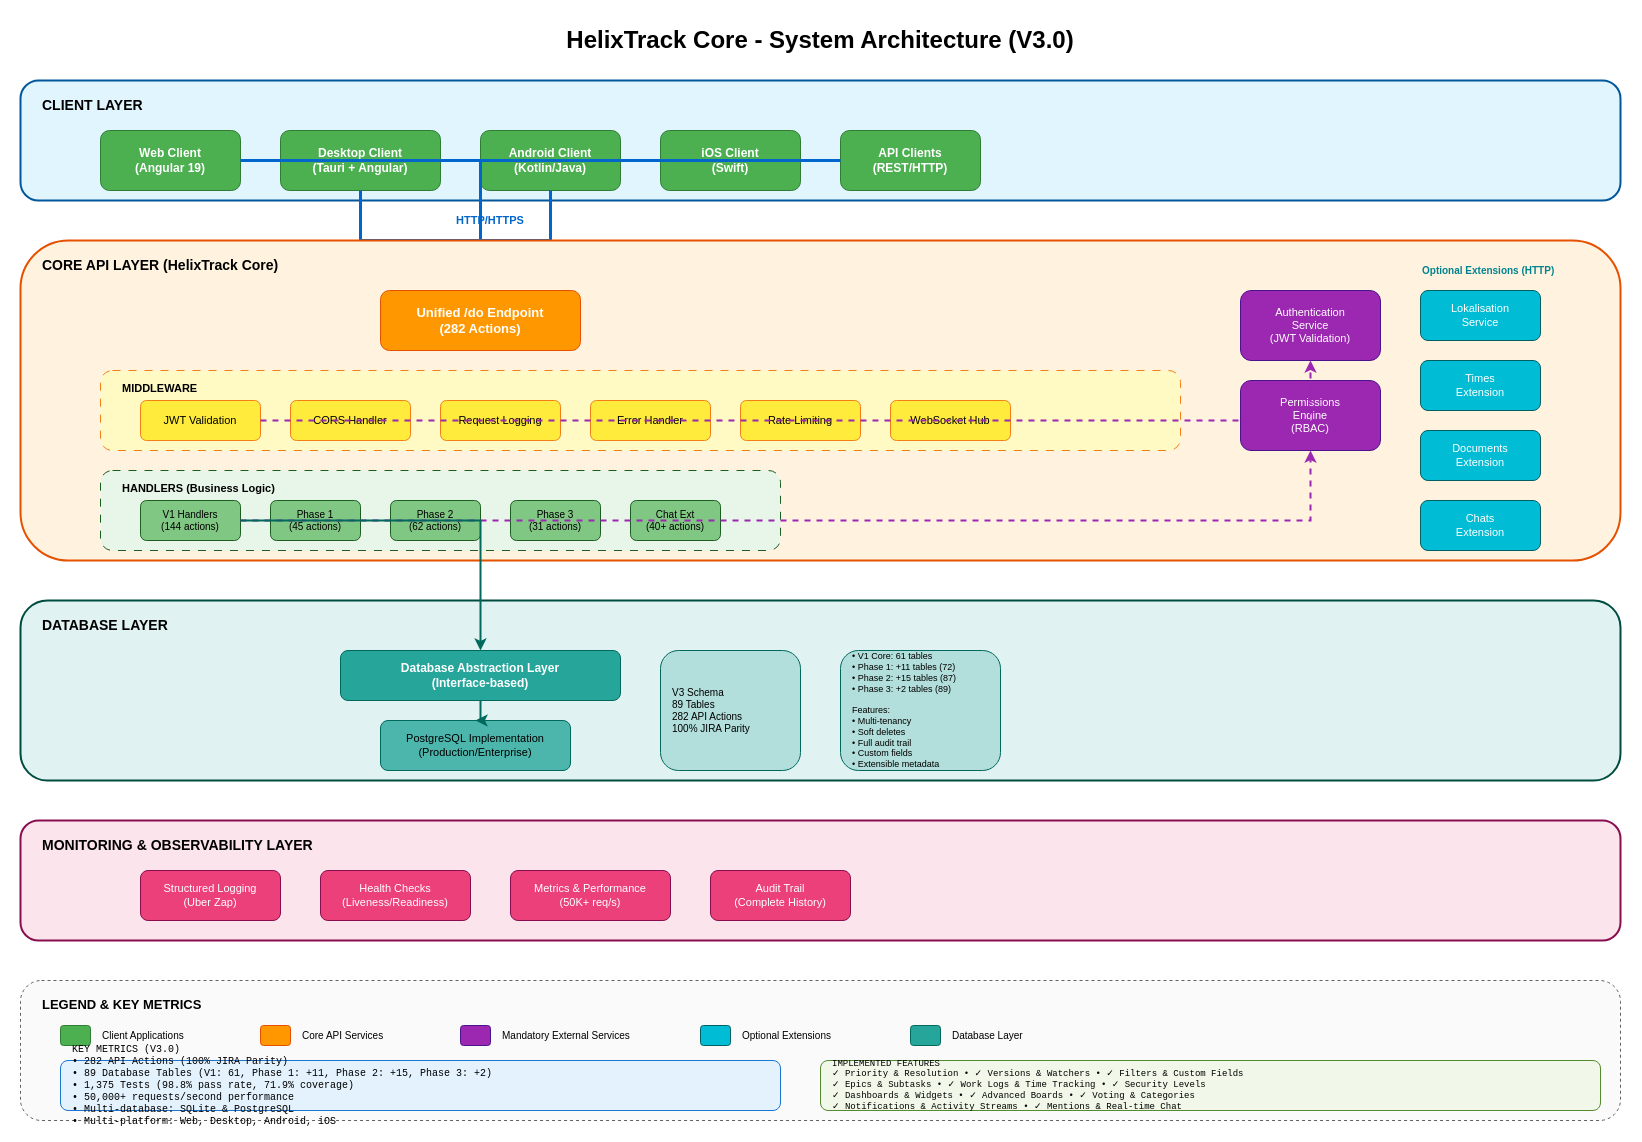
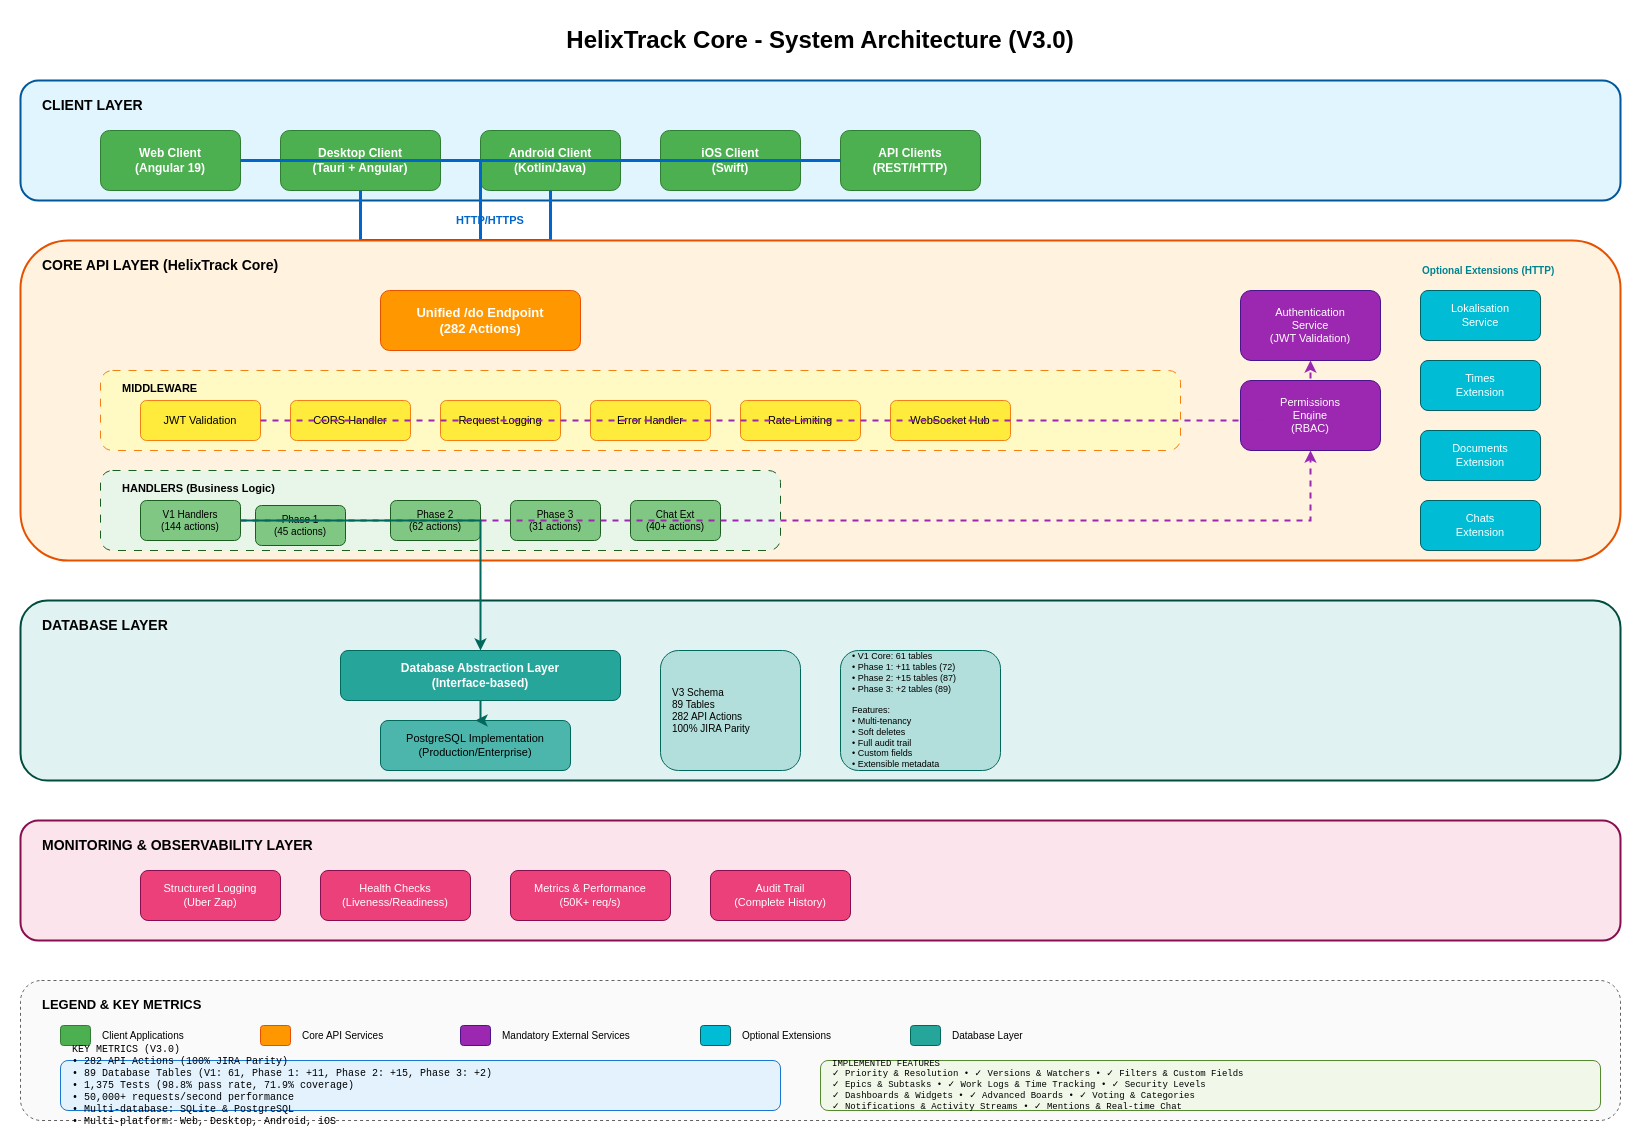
  <mxCell id="0" />
  <mxCell id="1" parent="0" />
  <mxCell id="2" value="HelixTrack Core - System Architecture (V3.0)" style="text;html=1;strokeColor=none;fillColor=none;align=center;verticalAlign=middle;whiteSpace=wrap;rounded=0;fontSize=24;fontStyle=1" vertex="1" parent="1"><mxGeometry x="520" y="20" width="600" height="40" as="geometry" /></mxCell>
  <mxCell id="3" value="" style="rounded=1;whiteSpace=wrap;html=1;fillColor=#e1f5fe;strokeColor=#01579b;strokeWidth=2;" vertex="1" parent="1"><mxGeometry x="20" y="80" width="1600" height="120" as="geometry" /></mxCell>
  <mxCell id="4" value="CLIENT LAYER" style="text;html=1;strokeColor=none;fillColor=none;align=left;verticalAlign=top;whiteSpace=wrap;rounded=0;fontSize=14;fontStyle=1" vertex="1" parent="1"><mxGeometry x="40" y="90" width="200" height="30" as="geometry" /></mxCell>
  <mxCell id="5" value="Web Client&#10;(Angular 19)" style="rounded=1;whiteSpace=wrap;html=1;fillColor=#4CAF50;strokeColor=#2E7D32;fontColor=#FFFFFF;fontSize=12;fontStyle=1" vertex="1" parent="1"><mxGeometry x="100" y="130" width="140" height="60" as="geometry" /></mxCell>
  <mxCell id="6" value="Desktop Client&#10;(Tauri + Angular)" style="rounded=1;whiteSpace=wrap;html=1;fillColor=#4CAF50;strokeColor=#2E7D32;fontColor=#FFFFFF;fontSize=12;fontStyle=1" vertex="1" parent="1"><mxGeometry x="280" y="130" width="160" height="60" as="geometry" /></mxCell>
  <mxCell id="7" value="Android Client&#10;(Kotlin/Java)" style="rounded=1;whiteSpace=wrap;html=1;fillColor=#4CAF50;strokeColor=#2E7D32;fontColor=#FFFFFF;fontSize=12;fontStyle=1" vertex="1" parent="1"><mxGeometry x="480" y="130" width="140" height="60" as="geometry" /></mxCell>
  <mxCell id="8" value="iOS Client&#10;(Swift)" style="rounded=1;whiteSpace=wrap;html=1;fillColor=#4CAF50;strokeColor=#2E7D32;fontColor=#FFFFFF;fontSize=12;fontStyle=1" vertex="1" parent="1"><mxGeometry x="660" y="130" width="140" height="60" as="geometry" /></mxCell>
  <mxCell id="9" value="API Clients&#10;(REST/HTTP)" style="rounded=1;whiteSpace=wrap;html=1;fillColor=#4CAF50;strokeColor=#2E7D32;fontColor=#FFFFFF;fontSize=12;fontStyle=1" vertex="1" parent="1"><mxGeometry x="840" y="130" width="140" height="60" as="geometry" /></mxCell>
  <mxCell id="10" style="edgeStyle=orthogonalEdgeStyle;rounded=0;orthogonalLoop=1;jettySize=auto;html=1;strokeWidth=3;strokeColor=#0066CC;" edge="1" parent="1" source="5" target="18"><mxGeometry relative="1" as="geometry" /></mxCell>
  <mxCell id="11" style="edgeStyle=orthogonalEdgeStyle;rounded=0;orthogonalLoop=1;jettySize=auto;html=1;strokeWidth=3;strokeColor=#0066CC;" edge="1" parent="1" source="6" target="18"><mxGeometry relative="1" as="geometry" /></mxCell>
  <mxCell id="12" style="edgeStyle=orthogonalEdgeStyle;rounded=0;orthogonalLoop=1;jettySize=auto;html=1;strokeWidth=3;strokeColor=#0066CC;" edge="1" parent="1" source="7" target="18"><mxGeometry relative="1" as="geometry" /></mxCell>
  <mxCell id="13" style="edgeStyle=orthogonalEdgeStyle;rounded=0;orthogonalLoop=1;jettySize=auto;html=1;strokeWidth=3;strokeColor=#0066CC;" edge="1" parent="1" source="8" target="18"><mxGeometry relative="1" as="geometry" /></mxCell>
  <mxCell id="14" style="edgeStyle=orthogonalEdgeStyle;rounded=0;orthogonalLoop=1;jettySize=auto;html=1;strokeWidth=3;strokeColor=#0066CC;" edge="1" parent="1" source="9" target="18"><mxGeometry relative="1" as="geometry" /></mxCell>
  <mxCell id="15" value="HTTP/HTTPS" style="text;html=1;strokeColor=none;fillColor=none;align=center;verticalAlign=middle;whiteSpace=wrap;rounded=0;fontSize=11;fontColor=#0066CC;fontStyle=1" vertex="1" parent="1"><mxGeometry x="440" y="210" width="100" height="20" as="geometry" /></mxCell>
  <mxCell id="16" value="" style="rounded=1;whiteSpace=wrap;html=1;fillColor=#fff3e0;strokeColor=#e65100;strokeWidth=2;" vertex="1" parent="1"><mxGeometry x="20" y="240" width="1600" height="320" as="geometry" /></mxCell>
  <mxCell id="17" value="CORE API LAYER (HelixTrack Core)" style="text;html=1;strokeColor=none;fillColor=none;align=left;verticalAlign=top;whiteSpace=wrap;rounded=0;fontSize=14;fontStyle=1" vertex="1" parent="1"><mxGeometry x="40" y="250" width="400" height="30" as="geometry" /></mxCell>
  <mxCell id="18" value="Unified /do Endpoint&#10;(282 Actions)" style="rounded=1;whiteSpace=wrap;html=1;fillColor=#FF9800;strokeColor=#E65100;fontColor=#FFFFFF;fontSize=13;fontStyle=1" vertex="1" parent="1"><mxGeometry x="380" y="290" width="200" height="60" as="geometry" /></mxCell>
  <mxCell id="19" value="" style="rounded=1;whiteSpace=wrap;html=1;fillColor=#FFF9C4;strokeColor=#F57F17;dashed=1;dashPattern=8 8;" vertex="1" parent="1"><mxGeometry x="100" y="370" width="1080" height="80" as="geometry" /></mxCell>
  <mxCell id="20" value="MIDDLEWARE" style="text;html=1;strokeColor=none;fillColor=none;align=left;verticalAlign=top;whiteSpace=wrap;rounded=0;fontSize=11;fontStyle=1" vertex="1" parent="1"><mxGeometry x="120" y="375" width="120" height="20" as="geometry" /></mxCell>
  <mxCell id="21" value="JWT Validation" style="rounded=1;whiteSpace=wrap;html=1;fillColor=#FFEB3B;strokeColor=#F57F17;fontSize=11;" vertex="1" parent="1"><mxGeometry x="140" y="400" width="120" height="40" as="geometry" /></mxCell>
  <mxCell id="22" value="CORS Handler" style="rounded=1;whiteSpace=wrap;html=1;fillColor=#FFEB3B;strokeColor=#F57F17;fontSize=11;" vertex="1" parent="1"><mxGeometry x="290" y="400" width="120" height="40" as="geometry" /></mxCell>
  <mxCell id="23" value="Request Logging" style="rounded=1;whiteSpace=wrap;html=1;fillColor=#FFEB3B;strokeColor=#F57F17;fontSize=11;" vertex="1" parent="1"><mxGeometry x="440" y="400" width="120" height="40" as="geometry" /></mxCell>
  <mxCell id="24" value="Error Handler" style="rounded=1;whiteSpace=wrap;html=1;fillColor=#FFEB3B;strokeColor=#F57F17;fontSize=11;" vertex="1" parent="1"><mxGeometry x="590" y="400" width="120" height="40" as="geometry" /></mxCell>
  <mxCell id="25" value="Rate Limiting" style="rounded=1;whiteSpace=wrap;html=1;fillColor=#FFEB3B;strokeColor=#F57F17;fontSize=11;" vertex="1" parent="1"><mxGeometry x="740" y="400" width="120" height="40" as="geometry" /></mxCell>
  <mxCell id="26" value="WebSocket Hub" style="rounded=1;whiteSpace=wrap;html=1;fillColor=#FFEB3B;strokeColor=#F57F17;fontSize=11;" vertex="1" parent="1"><mxGeometry x="890" y="400" width="120" height="40" as="geometry" /></mxCell>
  <mxCell id="27" value="" style="rounded=1;whiteSpace=wrap;html=1;fillColor=#E8F5E9;strokeColor=#1B5E20;dashed=1;dashPattern=8 8;" vertex="1" parent="1"><mxGeometry x="100" y="470" width="680" height="80" as="geometry" /></mxCell>
  <mxCell id="28" value="HANDLERS (Business Logic)" style="text;html=1;strokeColor=none;fillColor=none;align=left;verticalAlign=top;whiteSpace=wrap;rounded=0;fontSize=11;fontStyle=1" vertex="1" parent="1"><mxGeometry x="120" y="475" width="220" height="20" as="geometry" /></mxCell>
  <mxCell id="29" value="V1 Handlers&#10;(144 actions)" style="rounded=1;whiteSpace=wrap;html=1;fillColor=#81C784;strokeColor=#1B5E20;fontSize=10;" vertex="1" parent="1"><mxGeometry x="140" y="500" width="100" height="40" as="geometry" /></mxCell>
- <mxCell id="30" value="Phase 1&#10;(45 actions)" style="rounded=1;whiteSpace=wrap;html=1;fillColor=#81C784;strokeColor=#1B5E20;fontSize=10;" vertex="1" parent="1"><mxGeometry x="270" y="500" width="90" height="40" as="geometry" /></mxCell>
+ <mxCell id="30" value="Phase 1&#10;(45 actions)" style="rounded=1;whiteSpace=wrap;html=1;fillColor=#81C784;strokeColor=#1B5E20;fontSize=10;" vertex="1" parent="1"><mxGeometry x="255" y="505" width="90" height="40" as="geometry" /></mxCell>
  <mxCell id="31" value="Phase 2&#10;(62 actions)" style="rounded=1;whiteSpace=wrap;html=1;fillColor=#81C784;strokeColor=#1B5E20;fontSize=10;" vertex="1" parent="1"><mxGeometry x="390" y="500" width="90" height="40" as="geometry" /></mxCell>
  <mxCell id="32" value="Phase 3&#10;(31 actions)" style="rounded=1;whiteSpace=wrap;html=1;fillColor=#81C784;strokeColor=#1B5E20;fontSize=10;" vertex="1" parent="1"><mxGeometry x="510" y="500" width="90" height="40" as="geometry" /></mxCell>
  <mxCell id="33" value="Chat Ext&#10;(40+ actions)" style="rounded=1;whiteSpace=wrap;html=1;fillColor=#81C784;strokeColor=#1B5E20;fontSize=10;" vertex="1" parent="1"><mxGeometry x="630" y="500" width="90" height="40" as="geometry" /></mxCell>
  <mxCell id="34" value="Authentication&#10;Service&#10;(JWT Validation)" style="rounded=1;whiteSpace=wrap;html=1;fillColor=#9C27B0;strokeColor=#4A148C;fontColor=#FFFFFF;fontSize=11;" vertex="1" parent="1"><mxGeometry x="1240" y="290" width="140" height="70" as="geometry" /></mxCell>
  <mxCell id="35" value="Permissions&#10;Engine&#10;(RBAC)" style="rounded=1;whiteSpace=wrap;html=1;fillColor=#9C27B0;strokeColor=#4A148C;fontColor=#FFFFFF;fontSize=11;" vertex="1" parent="1"><mxGeometry x="1240" y="380" width="140" height="70" as="geometry" /></mxCell>
  <mxCell id="36" value="Lokalisation&#10;Service" style="rounded=1;whiteSpace=wrap;html=1;fillColor=#00BCD4;strokeColor=#006064;fontColor=#FFFFFF;fontSize=11;" vertex="1" parent="1"><mxGeometry x="1420" y="290" width="120" height="50" as="geometry" /></mxCell>
  <mxCell id="37" value="Times&#10;Extension" style="rounded=1;whiteSpace=wrap;html=1;fillColor=#00BCD4;strokeColor=#006064;fontColor=#FFFFFF;fontSize=11;" vertex="1" parent="1"><mxGeometry x="1420" y="360" width="120" height="50" as="geometry" /></mxCell>
  <mxCell id="38" value="Documents&#10;Extension" style="rounded=1;whiteSpace=wrap;html=1;fillColor=#00BCD4;strokeColor=#006064;fontColor=#FFFFFF;fontSize=11;" vertex="1" parent="1"><mxGeometry x="1420" y="430" width="120" height="50" as="geometry" /></mxCell>
  <mxCell id="39" value="Chats&#10;Extension" style="rounded=1;whiteSpace=wrap;html=1;fillColor=#00BCD4;strokeColor=#006064;fontColor=#FFFFFF;fontSize=11;" vertex="1" parent="1"><mxGeometry x="1420" y="500" width="120" height="50" as="geometry" /></mxCell>
  <mxCell id="40" style="edgeStyle=orthogonalEdgeStyle;rounded=0;orthogonalLoop=1;jettySize=auto;html=1;strokeWidth=2;strokeColor=#9C27B0;dashed=1;" edge="1" parent="1" source="21" target="34"><mxGeometry relative="1" as="geometry" /></mxCell>
  <mxCell id="41" style="edgeStyle=orthogonalEdgeStyle;rounded=0;orthogonalLoop=1;jettySize=auto;html=1;strokeWidth=2;strokeColor=#9C27B0;dashed=1;" edge="1" parent="1" source="29" target="35"><mxGeometry relative="1" as="geometry" /></mxCell>
  <mxCell id="42" value="Optional Extensions (HTTP)" style="text;html=1;strokeColor=none;fillColor=none;align=left;verticalAlign=middle;whiteSpace=wrap;rounded=0;fontSize=10;fontColor=#00838F;fontStyle=1" vertex="1" parent="1"><mxGeometry x="1420" y="260" width="180" height="20" as="geometry" /></mxCell>
  <mxCell id="43" value="" style="rounded=1;whiteSpace=wrap;html=1;fillColor=#e0f2f1;strokeColor=#004d40;strokeWidth=2;" vertex="1" parent="1"><mxGeometry x="20" y="600" width="1600" height="180" as="geometry" /></mxCell>
  <mxCell id="44" value="DATABASE LAYER" style="text;html=1;strokeColor=none;fillColor=none;align=left;verticalAlign=top;whiteSpace=wrap;rounded=0;fontSize=14;fontStyle=1" vertex="1" parent="1"><mxGeometry x="40" y="610" width="200" height="30" as="geometry" /></mxCell>
  <mxCell id="45" value="Database Abstraction Layer&#10;(Interface-based)" style="rounded=1;whiteSpace=wrap;html=1;fillColor=#26A69A;strokeColor=#00695C;fontColor=#FFFFFF;fontSize=12;fontStyle=1" vertex="1" parent="1"><mxGeometry x="340" y="650" width="280" height="50" as="geometry" /></mxCell>
  <mxCell id="46" value="PostgreSQL Implementation&#10;(Production/Enterprise)" style="rounded=1;whiteSpace=wrap;html=1;fillColor=#4DB6AC;strokeColor=#00695C;fontSize=11;" vertex="1" parent="1"><mxGeometry x="380" y="720" width="190" height="50" as="geometry" /></mxCell>
  <mxCell id="47" value="V3 Schema&#10;89 Tables&#10;282 API Actions&#10;100% JIRA Parity" style="rounded=1;whiteSpace=wrap;html=1;fillColor=#B2DFDB;strokeColor=#00695C;fontSize=10;align=left;spacingLeft=10;" vertex="1" parent="1"><mxGeometry x="660" y="650" width="140" height="120" as="geometry" /></mxCell>
  <mxCell id="48" value="• V1 Core: 61 tables&#10;• Phase 1: +11 tables (72)&#10;• Phase 2: +15 tables (87)&#10;• Phase 3: +2 tables (89)&#10;&#10;Features:&#10;• Multi-tenancy&#10;• Soft deletes&#10;• Full audit trail&#10;• Custom fields&#10;• Extensible metadata" style="rounded=1;whiteSpace=wrap;html=1;fillColor=#B2DFDB;strokeColor=#00695C;fontSize=9;align=left;spacingLeft=10;" vertex="1" parent="1"><mxGeometry x="840" y="650" width="160" height="120" as="geometry" /></mxCell>
  <mxCell id="49" style="edgeStyle=orthogonalEdgeStyle;rounded=0;orthogonalLoop=1;jettySize=auto;html=1;strokeWidth=2;strokeColor=#00695C;" edge="1" parent="1" source="29" target="45"><mxGeometry relative="1" as="geometry" /></mxCell>
  <mxCell id="50" style="edgeStyle=orthogonalEdgeStyle;rounded=0;orthogonalLoop=1;jettySize=auto;html=1;strokeWidth=2;strokeColor=#00695C;" edge="1" parent="1" source="45" target="46"><mxGeometry relative="1" as="geometry" /></mxCell>
  <mxCell id="51" value="" style="rounded=1;whiteSpace=wrap;html=1;fillColor=#fce4ec;strokeColor=#880e4f;strokeWidth=2;" vertex="1" parent="1"><mxGeometry x="20" y="820" width="1600" height="120" as="geometry" /></mxCell>
  <mxCell id="52" value="MONITORING &amp; OBSERVABILITY LAYER" style="text;html=1;strokeColor=none;fillColor=none;align=left;verticalAlign=top;whiteSpace=wrap;rounded=0;fontSize=14;fontStyle=1" vertex="1" parent="1"><mxGeometry x="40" y="830" width="400" height="30" as="geometry" /></mxCell>
  <mxCell id="53" value="Structured Logging&#10;(Uber Zap)" style="rounded=1;whiteSpace=wrap;html=1;fillColor=#EC407A;strokeColor=#880E4F;fontColor=#FFFFFF;fontSize=11;" vertex="1" parent="1"><mxGeometry x="140" y="870" width="140" height="50" as="geometry" /></mxCell>
  <mxCell id="54" value="Health Checks&#10;(Liveness/Readiness)" style="rounded=1;whiteSpace=wrap;html=1;fillColor=#EC407A;strokeColor=#880E4F;fontColor=#FFFFFF;fontSize=11;" vertex="1" parent="1"><mxGeometry x="320" y="870" width="150" height="50" as="geometry" /></mxCell>
  <mxCell id="55" value="Metrics &amp; Performance&#10;(50K+ req/s)" style="rounded=1;whiteSpace=wrap;html=1;fillColor=#EC407A;strokeColor=#880E4F;fontColor=#FFFFFF;fontSize=11;" vertex="1" parent="1"><mxGeometry x="510" y="870" width="160" height="50" as="geometry" /></mxCell>
  <mxCell id="56" value="Audit Trail&#10;(Complete History)" style="rounded=1;whiteSpace=wrap;html=1;fillColor=#EC407A;strokeColor=#880E4F;fontColor=#FFFFFF;fontSize=11;" vertex="1" parent="1"><mxGeometry x="710" y="870" width="140" height="50" as="geometry" /></mxCell>
  <mxCell id="57" value="" style="rounded=1;whiteSpace=wrap;html=1;fillColor=#FAFAFA;strokeColor=#616161;dashed=1;" vertex="1" parent="1"><mxGeometry x="20" y="980" width="1600" height="140" as="geometry" /></mxCell>
  <mxCell id="58" value="LEGEND &amp; KEY METRICS" style="text;html=1;strokeColor=none;fillColor=none;align=left;verticalAlign=top;whiteSpace=wrap;rounded=0;fontSize=13;fontStyle=1" vertex="1" parent="1"><mxGeometry x="40" y="990" width="220" height="30" as="geometry" /></mxCell>
  <mxCell id="59" value="" style="rounded=1;whiteSpace=wrap;html=1;fillColor=#4CAF50;strokeColor=#2E7D32;" vertex="1" parent="1"><mxGeometry x="60" y="1025" width="30" height="20" as="geometry" /></mxCell>
  <mxCell id="60" value="Client Applications" style="text;html=1;align=left;verticalAlign=middle;whiteSpace=wrap;fontSize=10;" vertex="1" parent="1"><mxGeometry x="100" y="1020" width="150" height="30" as="geometry" /></mxCell>
  <mxCell id="61" value="" style="rounded=1;whiteSpace=wrap;html=1;fillColor=#FF9800;strokeColor=#E65100;" vertex="1" parent="1"><mxGeometry x="260" y="1025" width="30" height="20" as="geometry" /></mxCell>
  <mxCell id="62" value="Core API Services" style="text;html=1;align=left;verticalAlign=middle;whiteSpace=wrap;fontSize=10;" vertex="1" parent="1"><mxGeometry x="300" y="1020" width="150" height="30" as="geometry" /></mxCell>
  <mxCell id="63" value="" style="rounded=1;whiteSpace=wrap;html=1;fillColor=#9C27B0;strokeColor=#4A148C;" vertex="1" parent="1"><mxGeometry x="460" y="1025" width="30" height="20" as="geometry" /></mxCell>
  <mxCell id="64" value="Mandatory External Services" style="text;html=1;align=left;verticalAlign=middle;whiteSpace=wrap;fontSize=10;" vertex="1" parent="1"><mxGeometry x="500" y="1020" width="180" height="30" as="geometry" /></mxCell>
  <mxCell id="65" value="" style="rounded=1;whiteSpace=wrap;html=1;fillColor=#00BCD4;strokeColor=#006064;" vertex="1" parent="1"><mxGeometry x="700" y="1025" width="30" height="20" as="geometry" /></mxCell>
  <mxCell id="66" value="Optional Extensions" style="text;html=1;align=left;verticalAlign=middle;whiteSpace=wrap;fontSize=10;" vertex="1" parent="1"><mxGeometry x="740" y="1020" width="150" height="30" as="geometry" /></mxCell>
  <mxCell id="67" value="" style="rounded=1;whiteSpace=wrap;html=1;fillColor=#26A69A;strokeColor=#00695C;" vertex="1" parent="1"><mxGeometry x="910" y="1025" width="30" height="20" as="geometry" /></mxCell>
  <mxCell id="68" value="Database Layer" style="text;html=1;align=left;verticalAlign=middle;whiteSpace=wrap;fontSize=10;" vertex="1" parent="1"><mxGeometry x="950" y="1020" width="150" height="30" as="geometry" /></mxCell>
  <mxCell id="69" value="KEY METRICS (V3.0)&#10;• 282 API Actions (100% JIRA Parity)&#10;• 89 Database Tables (V1: 61, Phase 1: +11, Phase 2: +15, Phase 3: +2)&#10;• 1,375 Tests (98.8% pass rate, 71.9% coverage)&#10;• 50,000+ requests/second performance&#10;• Multi-database: SQLite &amp; PostgreSQL&#10;• Multi-platform: Web, Desktop, Android, iOS" style="rounded=1;whiteSpace=wrap;html=1;fillColor=#E3F2FD;strokeColor=#1976D2;fontSize=10;align=left;spacingLeft=10;fontFamily=Courier New;" vertex="1" parent="1"><mxGeometry x="60" y="1060" width="720" height="50" as="geometry" /></mxCell>
  <mxCell id="70" value="IMPLEMENTED FEATURES&#10;✓ Priority &amp; Resolution • ✓ Versions &amp; Watchers • ✓ Filters &amp; Custom Fields&#10;✓ Epics &amp; Subtasks • ✓ Work Logs &amp; Time Tracking • ✓ Security Levels&#10;✓ Dashboards &amp; Widgets • ✓ Advanced Boards • ✓ Voting &amp; Categories&#10;✓ Notifications &amp; Activity Streams • ✓ Mentions &amp; Real-time Chat" style="rounded=1;whiteSpace=wrap;html=1;fillColor=#F1F8E9;strokeColor=#558B2F;fontSize=9;align=left;spacingLeft=10;fontFamily=Courier New;" vertex="1" parent="1"><mxGeometry x="820" y="1060" width="780" height="50" as="geometry" /></mxCell>
